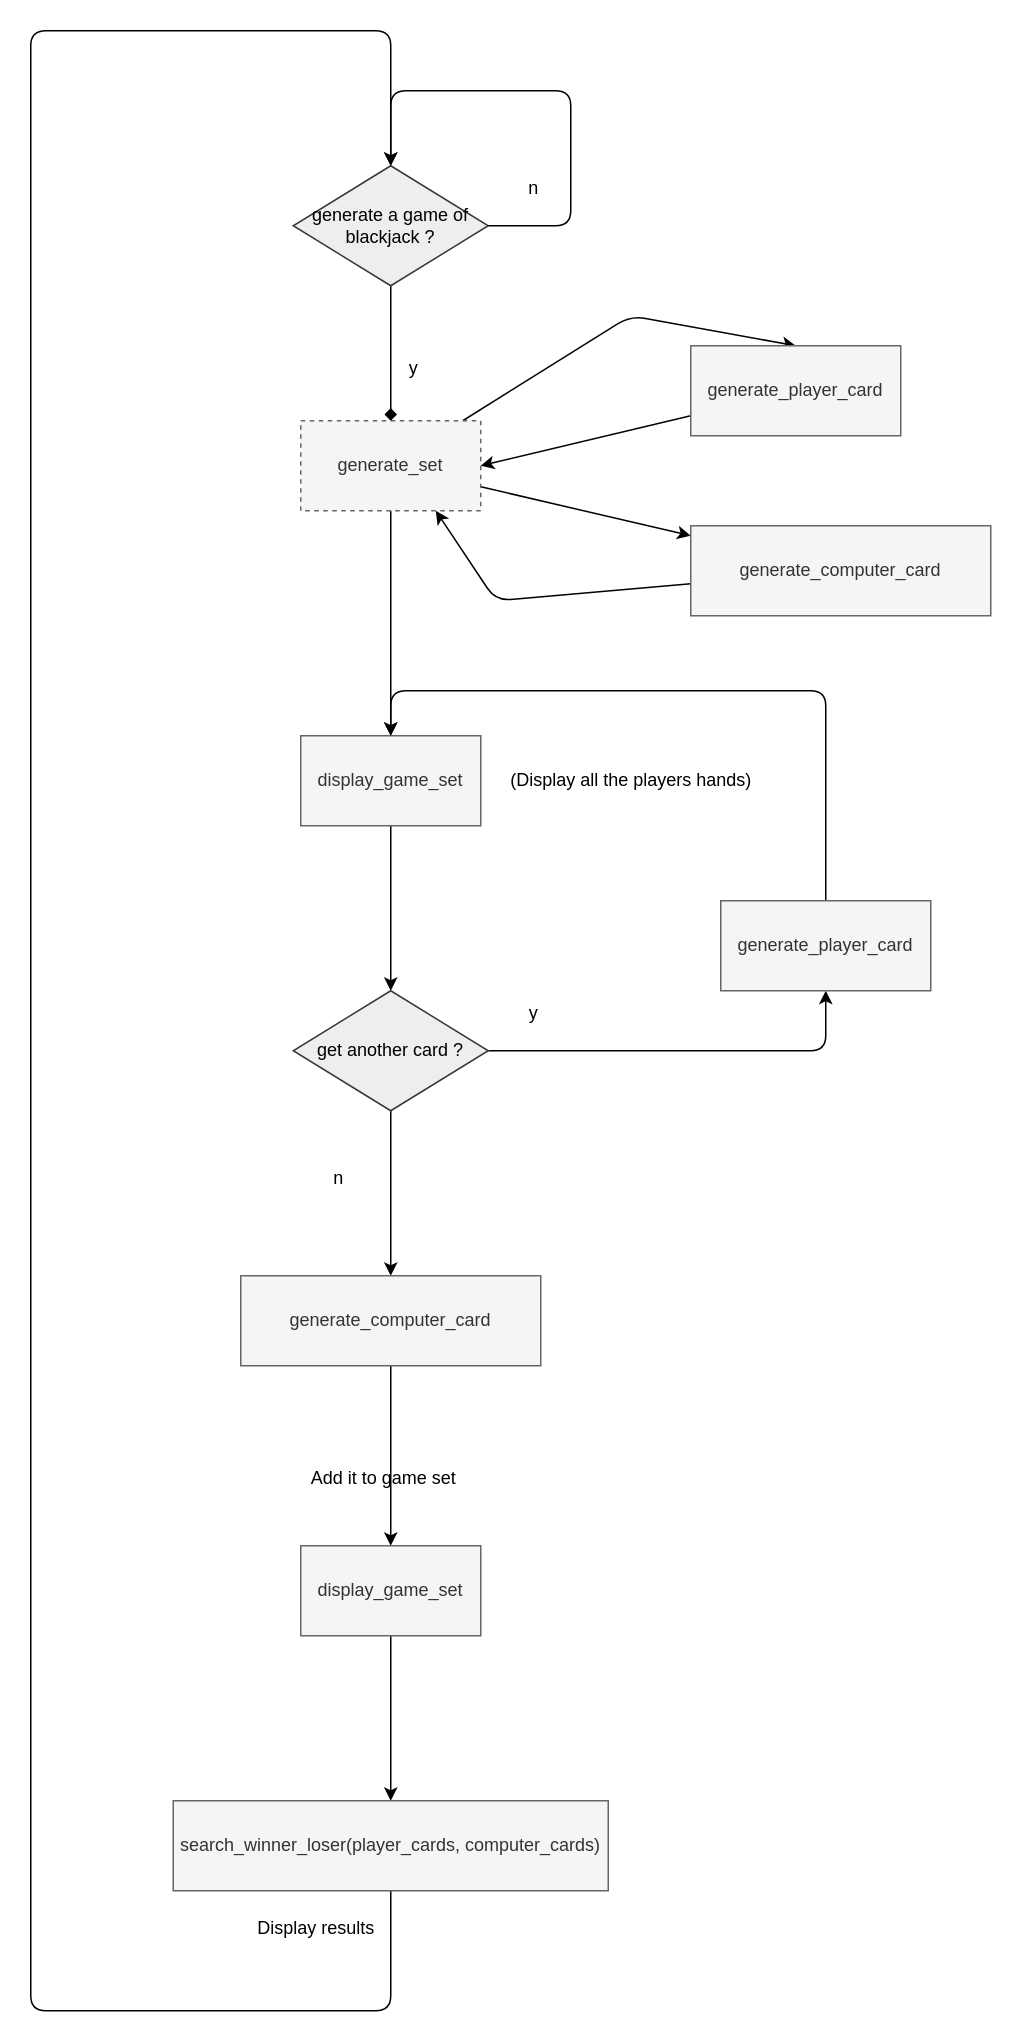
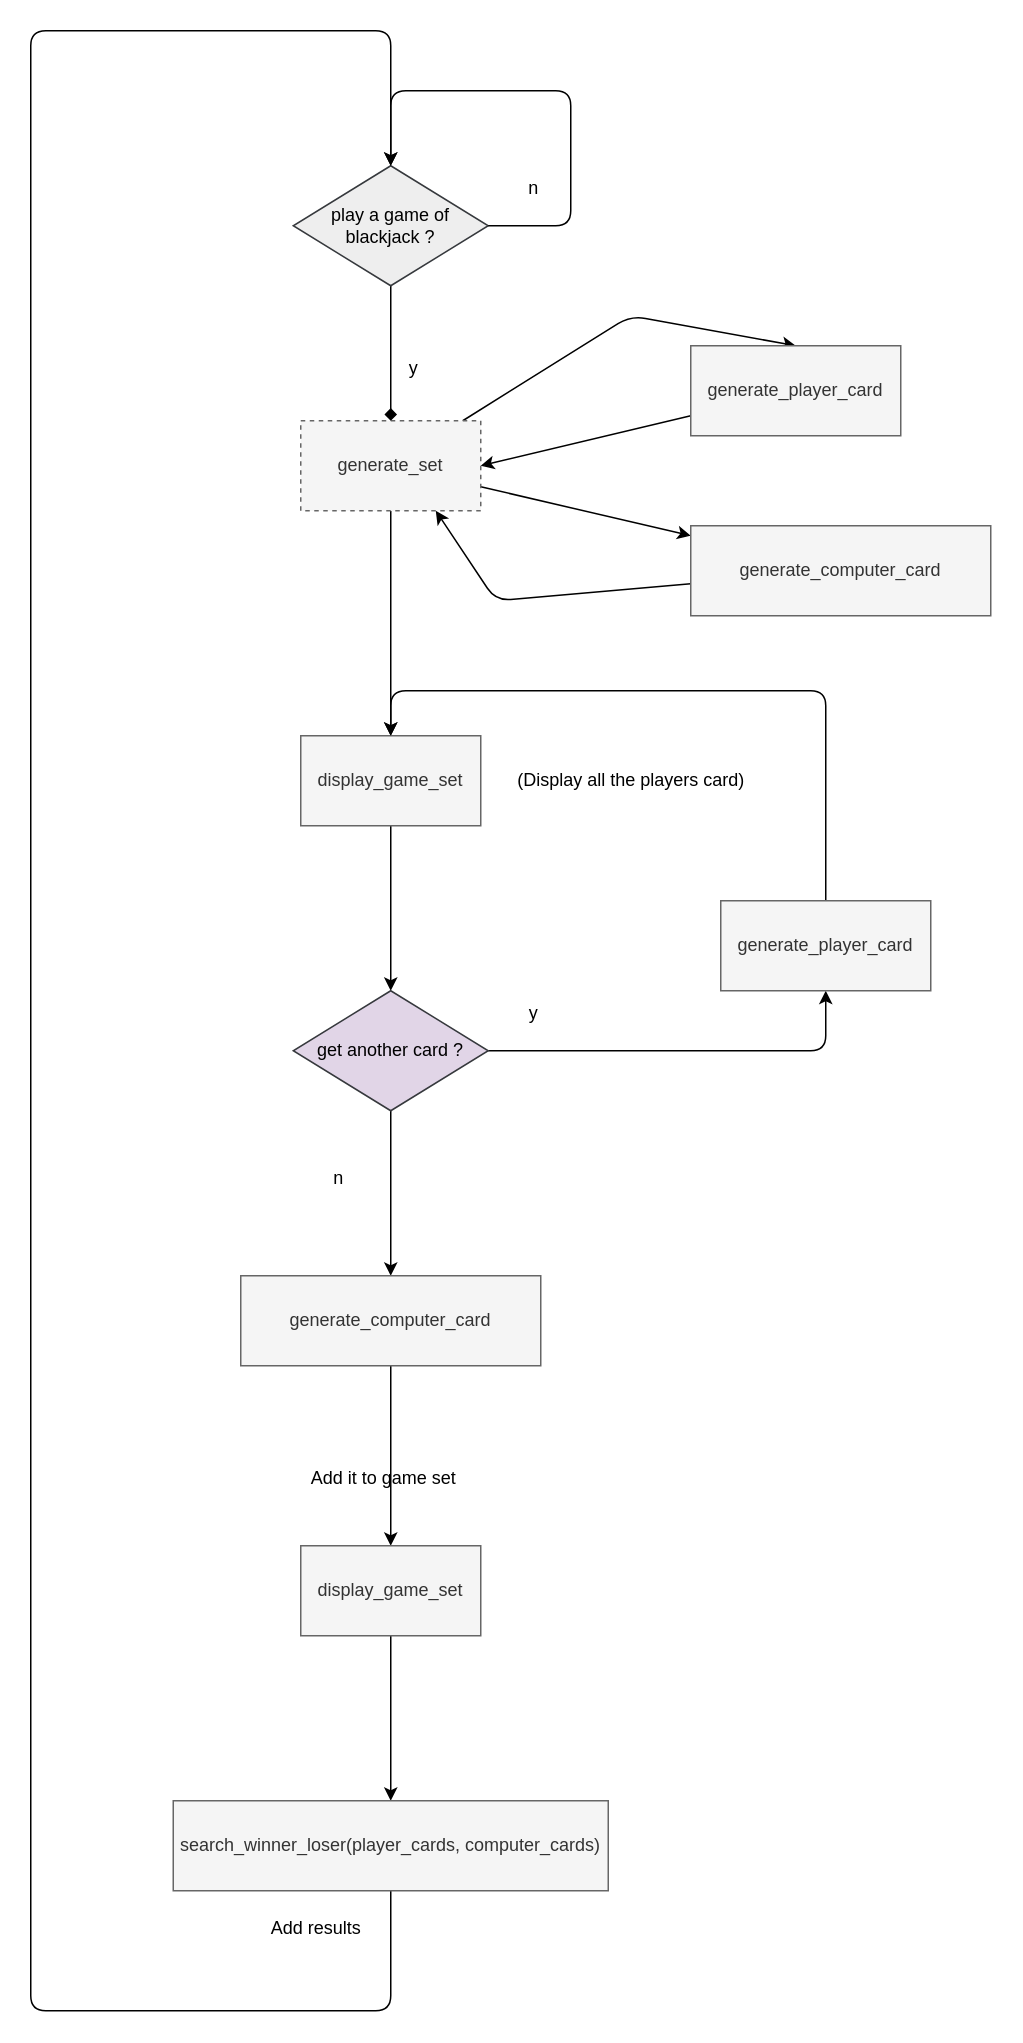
  <mxCell id="0" />
  <mxCell id="1" parent="0" />
  <mxCell id="2" style="edgeStyle=none;html=1;entryX=0.5;entryY=0;entryDx=0;entryDy=0;strokeColor=#000000;fontColor=#000000;" edge="1" parent="1" source="5" target="12"><mxGeometry relative="1" as="geometry"><Array as="points"><mxPoint x="420" y="210" /></Array></mxGeometry></mxCell>
  <mxCell id="3" style="edgeStyle=none;html=1;strokeColor=#000000;fontColor=#000000;" edge="1" parent="1" source="5" target="14"><mxGeometry relative="1" as="geometry" /></mxCell>
  <mxCell id="4" style="edgeStyle=none;html=1;strokeColor=#000000;fontColor=#000000;entryX=0.5;entryY=0;entryDx=0;entryDy=0;" edge="1" parent="1" source="5" target="16"><mxGeometry relative="1" as="geometry"><mxPoint x="260" y="480" as="targetPoint" /></mxGeometry></mxCell>
  <mxCell id="5" value="generate_set" style="whiteSpace=wrap;html=1;fillColor=#f5f5f5;strokeColor=#666666;fontColor=#333333;dashed=1;" vertex="1" parent="1"><mxGeometry x="200" y="280" width="120" height="60" as="geometry" /></mxCell>
  <mxCell id="6" value="y" style="text;html=1;align=center;verticalAlign=middle;resizable=0;points=[];autosize=1;strokeColor=none;fillColor=none;fontColor=#000000;" vertex="1" parent="1"><mxGeometry x="260" y="230" width="30" height="30" as="geometry" /></mxCell>
  <mxCell id="7" style="edgeStyle=none;html=1;entryX=0.5;entryY=0;entryDx=0;entryDy=0;strokeColor=#000000;fontColor=#000000;endArrow=diamond;" edge="1" parent="1" source="8" target="5"><mxGeometry relative="1" as="geometry" /></mxCell>
- <mxCell id="8" value="&lt;font color=&quot;#000000&quot;&gt;generate a game of blackjack ?&lt;/font&gt;" style="rhombus;whiteSpace=wrap;html=1;strokeColor=#36393d;fillColor=#eeeeee;" vertex="1" parent="1"><mxGeometry x="195" y="110" width="130" height="80" as="geometry" /></mxCell>
+ <mxCell id="8" value="&lt;font color=&quot;#000000&quot;&gt;play a game of blackjack ?&lt;/font&gt;" style="rhombus;whiteSpace=wrap;html=1;strokeColor=#36393d;fillColor=#eeeeee;" vertex="1" parent="1"><mxGeometry x="195" y="110" width="130" height="80" as="geometry" /></mxCell>
  <mxCell id="9" style="edgeStyle=none;html=1;entryX=0.5;entryY=0;entryDx=0;entryDy=0;strokeColor=#000000;fontColor=#000000;exitX=1;exitY=0.5;exitDx=0;exitDy=0;" edge="1" parent="1" source="8" target="8"><mxGeometry relative="1" as="geometry"><mxPoint x="370" y="30" as="sourcePoint" /><Array as="points"><mxPoint x="380" y="150" /><mxPoint x="380" y="60" /><mxPoint x="320" y="60" /><mxPoint x="260" y="60" /></Array></mxGeometry></mxCell>
  <mxCell id="10" value="n" style="text;html=1;align=center;verticalAlign=middle;resizable=0;points=[];autosize=1;strokeColor=none;fillColor=none;fontColor=#000000;" vertex="1" parent="1"><mxGeometry x="340" y="110" width="30" height="30" as="geometry" /></mxCell>
  <mxCell id="11" style="edgeStyle=none;html=1;entryX=1;entryY=0.5;entryDx=0;entryDy=0;strokeColor=#000000;fontColor=#000000;" edge="1" parent="1" source="12" target="5"><mxGeometry relative="1" as="geometry" /></mxCell>
  <mxCell id="12" value="generate_player_card" style="whiteSpace=wrap;html=1;fillColor=#f5f5f5;strokeColor=#666666;fontColor=#333333;" vertex="1" parent="1"><mxGeometry x="460" y="230" width="140" height="60" as="geometry" /></mxCell>
  <mxCell id="13" style="edgeStyle=none;html=1;entryX=0.75;entryY=1;entryDx=0;entryDy=0;strokeColor=#000000;fontColor=#000000;" edge="1" parent="1" source="14" target="5"><mxGeometry relative="1" as="geometry"><Array as="points"><mxPoint x="330" y="400" /></Array></mxGeometry></mxCell>
  <mxCell id="14" value="generate_computer_card" style="whiteSpace=wrap;html=1;fillColor=#f5f5f5;strokeColor=#666666;fontColor=#333333;" vertex="1" parent="1"><mxGeometry x="460" y="350" width="200" height="60" as="geometry" /></mxCell>
  <mxCell id="15" style="edgeStyle=none;html=1;entryX=0.5;entryY=0;entryDx=0;entryDy=0;strokeColor=#000000;fontColor=#000000;" edge="1" parent="1" source="16" target="19"><mxGeometry relative="1" as="geometry" /></mxCell>
  <mxCell id="16" value="display_game_set" style="whiteSpace=wrap;html=1;fillColor=#f5f5f5;strokeColor=#666666;fontColor=#333333;" vertex="1" parent="1"><mxGeometry x="200" y="490" width="120" height="60" as="geometry" /></mxCell>
  <mxCell id="17" style="edgeStyle=none;html=1;strokeColor=#000000;fontColor=#000000;entryX=0.5;entryY=1;entryDx=0;entryDy=0;" edge="1" parent="1" source="19" target="32"><mxGeometry relative="1" as="geometry"><mxPoint x="400" y="700" as="targetPoint" /><Array as="points"><mxPoint x="550" y="700" /></Array></mxGeometry></mxCell>
  <mxCell id="18" style="edgeStyle=none;html=1;strokeColor=#000000;fontColor=#000000;" edge="1" parent="1" source="19" target="23"><mxGeometry relative="1" as="geometry" /></mxCell>
- <mxCell id="19" value="&lt;font color=&quot;#000000&quot;&gt;get another card ?&lt;/font&gt;" style="rhombus;whiteSpace=wrap;html=1;strokeColor=#36393d;fillColor=#eeeeee;" vertex="1" parent="1"><mxGeometry x="195" y="660" width="130" height="80" as="geometry" /></mxCell>
+ <mxCell id="19" value="&lt;font color=&quot;#000000&quot;&gt;get another card ?&lt;/font&gt;" style="rhombus;whiteSpace=wrap;html=1;strokeColor=#36393d;fillColor=#e1d5e7;" vertex="1" parent="1"><mxGeometry x="195" y="660" width="130" height="80" as="geometry" /></mxCell>
  <mxCell id="20" value="y" style="text;html=1;align=center;verticalAlign=middle;resizable=0;points=[];autosize=1;strokeColor=none;fillColor=none;fontColor=#000000;" vertex="1" parent="1"><mxGeometry x="340" y="660" width="30" height="30" as="geometry" /></mxCell>
  <mxCell id="21" value="n" style="text;html=1;align=center;verticalAlign=middle;resizable=0;points=[];autosize=1;strokeColor=none;fillColor=none;fontColor=#000000;" vertex="1" parent="1"><mxGeometry x="210" y="770" width="30" height="30" as="geometry" /></mxCell>
  <mxCell id="22" style="edgeStyle=none;html=1;strokeColor=#000000;fontColor=#000000;" edge="1" parent="1" source="23" target="25"><mxGeometry relative="1" as="geometry" /></mxCell>
  <mxCell id="23" value="generate_computer_card" style="whiteSpace=wrap;html=1;fillColor=#f5f5f5;strokeColor=#666666;fontColor=#333333;" vertex="1" parent="1"><mxGeometry x="160" y="850" width="200" height="60" as="geometry" /></mxCell>
  <mxCell id="24" style="edgeStyle=none;html=1;strokeColor=#000000;fontColor=#000000;" edge="1" parent="1" source="25" target="29"><mxGeometry relative="1" as="geometry" /></mxCell>
  <mxCell id="25" value="display_game_set" style="whiteSpace=wrap;html=1;fillColor=#f5f5f5;strokeColor=#666666;fontColor=#333333;" vertex="1" parent="1"><mxGeometry x="200" y="1030" width="120" height="60" as="geometry" /></mxCell>
  <mxCell id="26" value="Add it to game set" style="text;html=1;align=center;verticalAlign=middle;resizable=0;points=[];autosize=1;strokeColor=none;fillColor=none;fontColor=#000000;" vertex="1" parent="1"><mxGeometry x="195" y="970" width="120" height="30" as="geometry" /></mxCell>
- <mxCell id="27" value="(Display all the players hands)" style="text;html=1;align=center;verticalAlign=middle;resizable=0;points=[];autosize=1;strokeColor=none;fillColor=none;fontColor=#000000;" vertex="1" parent="1"><mxGeometry x="330" y="505" width="180" height="30" as="geometry" /></mxCell>
+ <mxCell id="27" value="(Display all the players card)" style="text;html=1;align=center;verticalAlign=middle;resizable=0;points=[];autosize=1;strokeColor=none;fillColor=none;fontColor=#000000;" vertex="1" parent="1"><mxGeometry x="330" y="505" width="180" height="30" as="geometry" /></mxCell>
  <mxCell id="28" style="edgeStyle=none;html=1;strokeColor=#000000;fontColor=#000000;exitX=0.5;exitY=1;exitDx=0;exitDy=0;" edge="1" parent="1" source="29"><mxGeometry relative="1" as="geometry"><mxPoint x="260" y="110" as="targetPoint" /><mxPoint x="0" y="1350" as="sourcePoint" /><Array as="points"><mxPoint x="260" y="1340" /><mxPoint x="20" y="1340" /><mxPoint x="20" y="1220" /><mxPoint x="20" y="20" /><mxPoint x="170" y="20" /><mxPoint x="260" y="20" /></Array></mxGeometry></mxCell>
  <mxCell id="29" value="search_winner_loser(player_cards, computer_cards)" style="whiteSpace=wrap;html=1;fillColor=#f5f5f5;strokeColor=#666666;fontColor=#333333;" vertex="1" parent="1"><mxGeometry x="115" y="1200" width="290" height="60" as="geometry" /></mxCell>
- <mxCell id="30" value="Display results" style="text;html=1;align=center;verticalAlign=middle;resizable=0;points=[];autosize=1;strokeColor=none;fillColor=none;fontColor=#000000;" vertex="1" parent="1"><mxGeometry x="160" y="1270" width="100" height="30" as="geometry" /></mxCell>
+ <mxCell id="30" value="Add results" style="text;html=1;align=center;verticalAlign=middle;resizable=0;points=[];autosize=1;strokeColor=none;fillColor=none;fontColor=#000000;" vertex="1" parent="1"><mxGeometry x="160" y="1270" width="100" height="30" as="geometry" /></mxCell>
  <mxCell id="31" style="edgeStyle=none;html=1;entryX=0.5;entryY=0;entryDx=0;entryDy=0;strokeColor=#000000;fontColor=#000000;" edge="1" parent="1" source="32" target="16"><mxGeometry relative="1" as="geometry"><Array as="points"><mxPoint x="550" y="460" /><mxPoint x="260" y="460" /></Array></mxGeometry></mxCell>
  <mxCell id="32" value="generate_player_card" style="whiteSpace=wrap;html=1;fillColor=#f5f5f5;strokeColor=#666666;fontColor=#333333;" vertex="1" parent="1"><mxGeometry x="480" y="600" width="140" height="60" as="geometry" /></mxCell>
